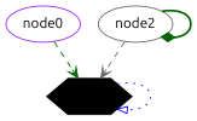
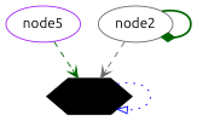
  digraph {
    fontname=Ubuntu
    node [shape=ellipse fontname=Ubuntu]
    edge [color=darkgreen style=dashed arrowhead=vee fontname=Ubuntu]
-   n1 [label=node0 color=purple]
+   n1 [label=node5 color=purple]
    n2 [color=black label=node1 style=filled shape=hexagon]
    n3 [label=node2 color=gray40]
    n1 -> n2
    n2 -> n2 [color=blue style=dotted arrowhead=onormal]
    n3 -> n2 [color=gray40]
    n3 -> n3 [style=bold arrowhead=diamond]
  }
